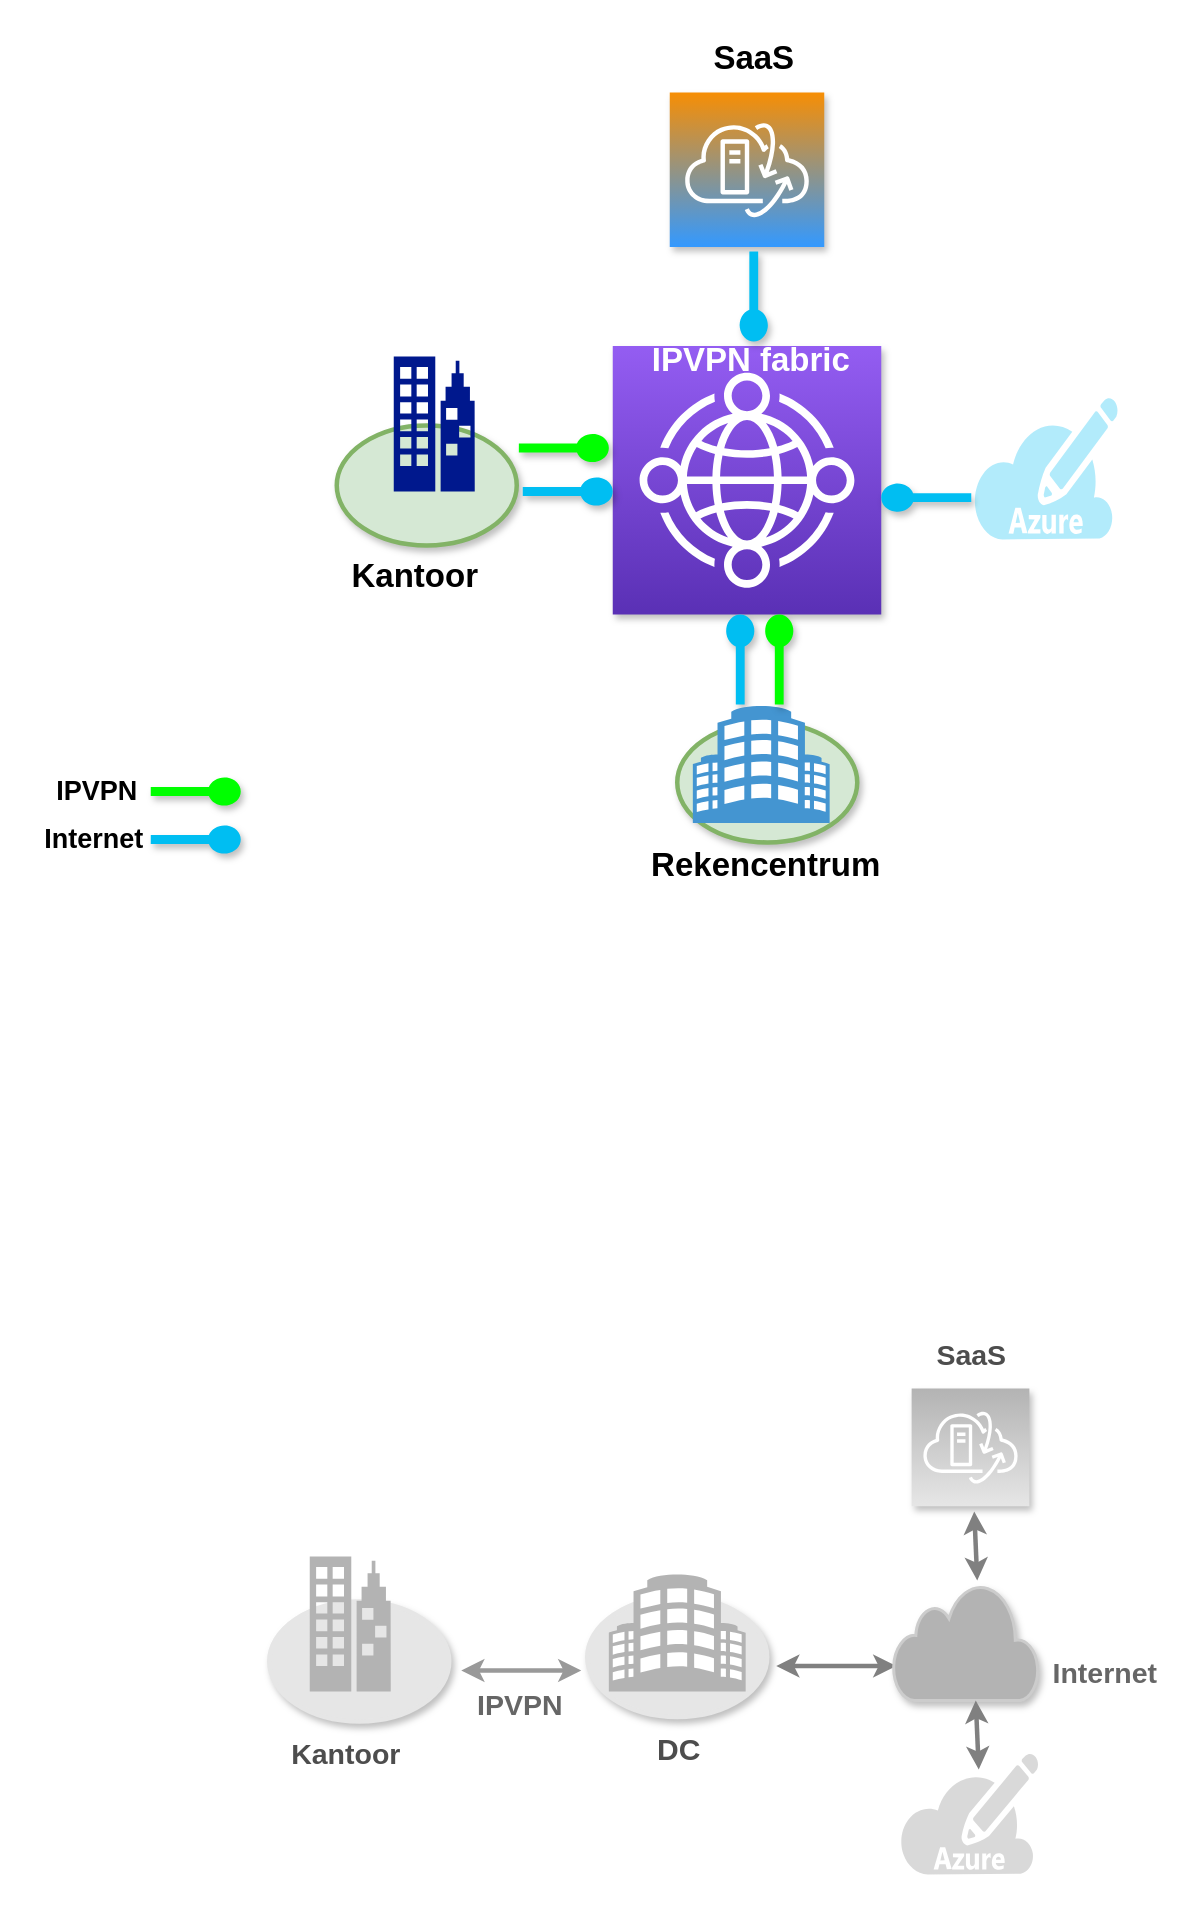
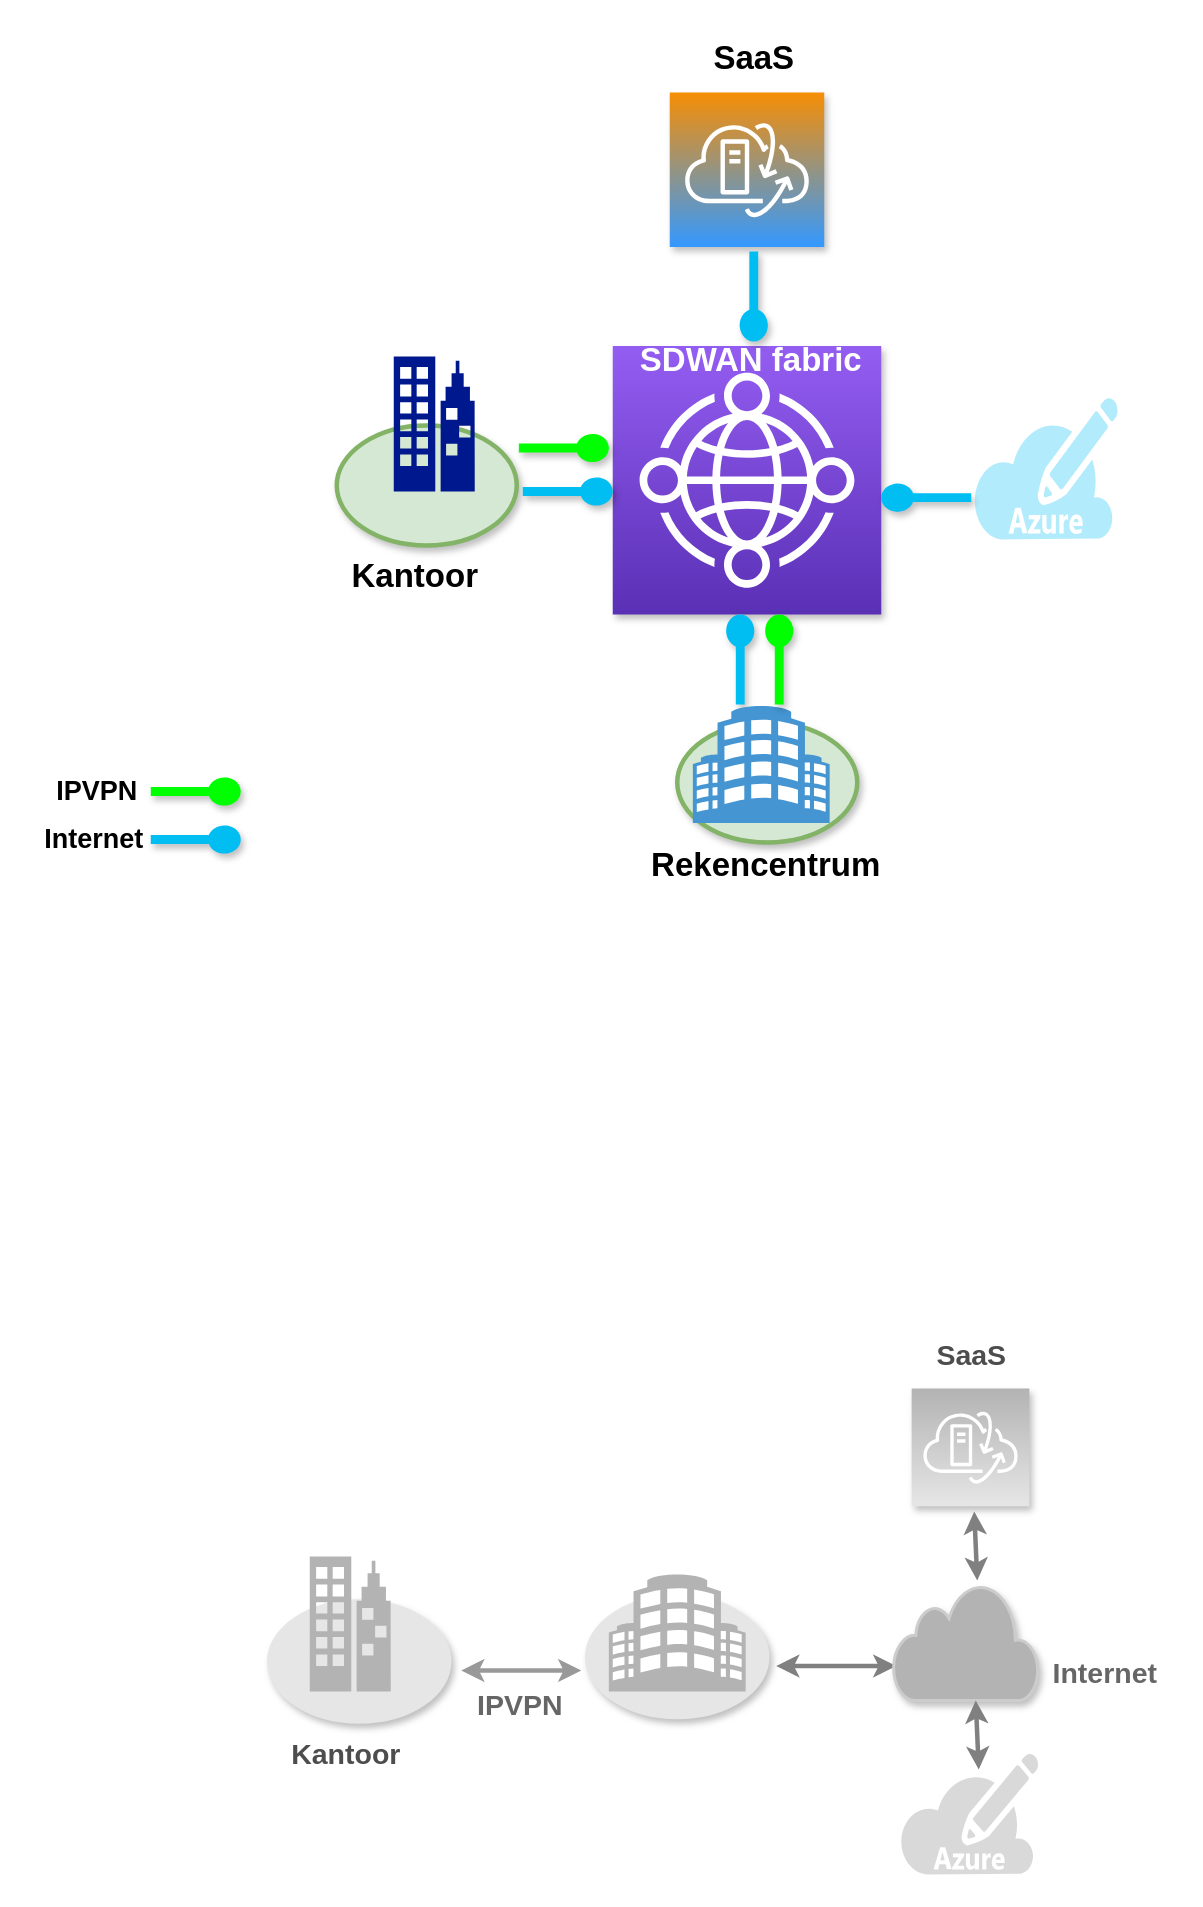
  <mxCell id="0" />
  <mxCell id="1" parent="0" />
  <mxCell id="2" value="" style="sketch=0;points=[[0,0,0],[0.25,0,0],[0.5,0,0],[0.75,0,0],[1,0,0],[0,1,0],[0.25,1,0],[0.5,1,0],[0.75,1,0],[1,1,0],[0,0.25,0],[0,0.5,0],[0,0.75,0],[1,0.25,0],[1,0.5,0],[1,0.75,0]];outlineConnect=0;fontColor=#232F3E;gradientColor=#945DF2;gradientDirection=north;fillColor=#5A30B5;strokeColor=#ffffff;dashed=0;verticalLabelPosition=bottom;verticalAlign=top;align=center;html=1;fontSize=12;fontStyle=0;aspect=fixed;shape=mxgraph.aws4.resourceIcon;resIcon=mxgraph.aws4.cloud_wan;shadow=1;strokeWidth=3;" parent="1" vertex="1"><mxGeometry x="408" y="230" width="179" height="179" as="geometry" /></mxCell>
  <mxCell id="3" value="" style="ellipse;whiteSpace=wrap;html=1;shadow=1;sketch=0;perimeterSpacing=4;strokeWidth=3;fillColor=#d5e8d4;strokeColor=#82b366;" parent="1" vertex="1"><mxGeometry x="224" y="283" width="120" height="80" as="geometry" /></mxCell>
  <mxCell id="4" value="" style="sketch=0;points=[[0,0,0],[0.25,0,0],[0.5,0,0],[0.75,0,0],[1,0,0],[0,1,0],[0.25,1,0],[0.5,1,0],[0.75,1,0],[1,1,0],[0,0.25,0],[0,0.5,0],[0,0.75,0],[1,0.25,0],[1,0.5,0],[1,0.75,0]];outlineConnect=0;fontColor=#232F3E;gradientColor=#F78E04;gradientDirection=north;fillColor=#3399FF;strokeColor=#ffffff;dashed=0;verticalLabelPosition=bottom;verticalAlign=top;align=center;html=1;fontSize=12;fontStyle=0;aspect=fixed;shape=mxgraph.aws4.resourceIcon;resIcon=mxgraph.aws4.vmware_cloud_on_aws;shadow=1;strokeWidth=3;" parent="1" vertex="1"><mxGeometry x="446" y="61" width="103" height="103" as="geometry" /></mxCell>
  <mxCell id="5" value="" style="verticalLabelPosition=bottom;html=1;verticalAlign=top;align=center;strokeColor=none;fillColor=#00BEF2;shape=mxgraph.azure.service_endpoint;shadow=1;sketch=0;strokeWidth=3;rotation=-90;" parent="1" vertex="1"><mxGeometry x="472" y="187" width="60" height="20" as="geometry" /></mxCell>
  <mxCell id="6" value="" style="verticalLabelPosition=bottom;html=1;verticalAlign=top;align=center;strokeColor=none;fillColor=#00BEF2;shape=mxgraph.azure.service_endpoint;shadow=1;sketch=0;strokeWidth=3;rotation=0;" parent="1" vertex="1"><mxGeometry x="587" y="321.11" width="60" height="20" as="geometry" /></mxCell>
  <mxCell id="7" value="" style="verticalLabelPosition=bottom;html=1;verticalAlign=top;align=center;strokeColor=none;fillColor=#00BEF2;shape=mxgraph.azure.service_endpoint;shadow=1;sketch=0;strokeWidth=3;rotation=-180;" parent="1" vertex="1"><mxGeometry x="348" y="317" width="60" height="20" as="geometry" /></mxCell>
  <mxCell id="8" value="" style="verticalLabelPosition=bottom;html=1;verticalAlign=top;align=center;strokeColor=none;fillColor=#00BEF2;shape=mxgraph.azure.service_endpoint;shadow=1;sketch=0;strokeWidth=3;rotation=90;" parent="1" vertex="1"><mxGeometry x="463" y="429" width="60" height="20" as="geometry" /></mxCell>
  <mxCell id="9" value="&lt;font style=&quot;font-size: 22px;&quot;&gt;&lt;b&gt;Kantoor&lt;/b&gt;&lt;/font&gt;" style="text;html=1;resizable=0;autosize=1;align=center;verticalAlign=middle;points=[];fillColor=none;strokeColor=none;rounded=0;shadow=1;sketch=0;strokeWidth=3;" parent="1" vertex="1"><mxGeometry x="225" y="365.23" width="102" height="38" as="geometry" /></mxCell>
  <mxCell id="10" value="&lt;font style=&quot;font-size: 22px;&quot;&gt;&lt;b&gt;SaaS&lt;/b&gt;&lt;/font&gt;" style="text;html=1;resizable=0;autosize=1;align=center;verticalAlign=middle;points=[];fillColor=none;strokeColor=none;rounded=0;shadow=1;sketch=0;strokeWidth=3;" parent="1" vertex="1"><mxGeometry x="466" y="20" width="72" height="38" as="geometry" /></mxCell>
  <mxCell id="11" value="&lt;font style=&quot;font-size: 22px;&quot;&gt;&lt;b&gt;Rekencentrum&lt;/b&gt;&lt;/font&gt;" style="text;html=1;resizable=0;autosize=1;align=center;verticalAlign=middle;points=[];fillColor=none;strokeColor=none;rounded=0;shadow=1;sketch=0;strokeWidth=3;" parent="1" vertex="1"><mxGeometry x="424" y="558" width="171" height="38" as="geometry" /></mxCell>
  <mxCell id="12" value="" style="group" parent="1" vertex="1" connectable="0"><mxGeometry x="451" y="470" width="120" height="91" as="geometry" /></mxCell>
  <mxCell id="13" value="" style="ellipse;whiteSpace=wrap;html=1;shadow=1;sketch=0;perimeterSpacing=4;strokeWidth=3;fillColor=#d5e8d4;strokeColor=#82b366;" parent="12" vertex="1"><mxGeometry y="11" width="120" height="80" as="geometry" /></mxCell>
  <mxCell id="14" value="" style="shadow=0;dashed=0;html=1;strokeColor=none;fillColor=#4495D1;labelPosition=center;verticalLabelPosition=bottom;verticalAlign=top;align=center;outlineConnect=0;shape=mxgraph.veeam.building;sketch=0;strokeWidth=3;" parent="12" vertex="1"><mxGeometry x="10.4" width="91.2" height="78" as="geometry" /></mxCell>
  <mxCell id="15" value="" style="ellipse;whiteSpace=wrap;html=1;shadow=1;sketch=0;perimeterSpacing=4;strokeWidth=3;fillColor=#E6E6E6;strokeColor=#E6E6E6;" parent="1" vertex="1"><mxGeometry x="391" y="1064" width="120" height="80" as="geometry" /></mxCell>
  <mxCell id="16" value="" style="shadow=0;dashed=0;html=1;strokeColor=none;fillColor=#B3B3B3;labelPosition=center;verticalLabelPosition=bottom;verticalAlign=top;align=center;outlineConnect=0;shape=mxgraph.veeam.building;sketch=0;strokeWidth=3;" parent="1" vertex="1"><mxGeometry x="405.4" y="1049" width="91.2" height="78" as="geometry" /></mxCell>
  <mxCell id="17" value="" style="ellipse;whiteSpace=wrap;html=1;shadow=1;sketch=0;perimeterSpacing=4;strokeWidth=3;fillColor=#E6E6E6;strokeColor=#E6E6E6;" parent="1" vertex="1"><mxGeometry x="179" y="1067" width="120" height="80" as="geometry" /></mxCell>
  <mxCell id="18" value="" style="sketch=0;aspect=fixed;pointerEvents=1;shadow=0;dashed=0;html=1;strokeColor=none;labelPosition=center;verticalLabelPosition=bottom;verticalAlign=top;align=center;fillColor=#00188D;shape=mxgraph.azure.enterprise;strokeWidth=3;" parent="1" vertex="1"><mxGeometry x="262" y="237" width="54" height="90" as="geometry" /></mxCell>
  <mxCell id="19" value="" style="sketch=0;aspect=fixed;pointerEvents=1;shadow=0;dashed=0;html=1;strokeColor=none;labelPosition=center;verticalLabelPosition=bottom;verticalAlign=top;align=center;fillColor=#B3B3B3;shape=mxgraph.azure.enterprise;strokeWidth=3;" parent="1" vertex="1"><mxGeometry x="206" y="1037" width="54" height="90" as="geometry" /></mxCell>
  <mxCell id="20" value="" style="endArrow=classic;startArrow=classic;html=1;rounded=0;fontSize=22;strokeWidth=3;entryX=-0.031;entryY=0.602;entryDx=0;entryDy=0;entryPerimeter=0;strokeColor=#999999;" parent="1" edge="1"><mxGeometry width="50" height="50" relative="1" as="geometry"><mxPoint x="307" y="1113" as="sourcePoint" /><mxPoint x="387.032" y="1112.976" as="targetPoint" /></mxGeometry></mxCell>
  <mxCell id="21" value="" style="endArrow=classic;startArrow=classic;html=1;rounded=0;fontSize=22;strokeWidth=3;entryX=-0.031;entryY=0.602;entryDx=0;entryDy=0;entryPerimeter=0;strokeColor=#808080;" parent="1" edge="1"><mxGeometry width="50" height="50" relative="1" as="geometry"><mxPoint x="517" y="1110.02" as="sourcePoint" /><mxPoint x="597.032" y="1109.996" as="targetPoint" /></mxGeometry></mxCell>
  <mxCell id="22" value="" style="html=1;verticalLabelPosition=bottom;align=center;labelBackgroundColor=#ffffff;verticalAlign=top;strokeWidth=2;strokeColor=#CCCCCC;shadow=1;dashed=0;shape=mxgraph.ios7.icons.cloud;sketch=0;fontSize=22;fillColor=#B3B3B3;" parent="1" vertex="1"><mxGeometry x="595" y="1055" width="97" height="78" as="geometry" /></mxCell>
  <mxCell id="23" value="" style="sketch=0;points=[[0,0,0],[0.25,0,0],[0.5,0,0],[0.75,0,0],[1,0,0],[0,1,0],[0.25,1,0],[0.5,1,0],[0.75,1,0],[1,1,0],[0,0.25,0],[0,0.5,0],[0,0.75,0],[1,0.25,0],[1,0.5,0],[1,0.75,0]];outlineConnect=0;fontColor=#232F3E;gradientColor=#B3B3B3;gradientDirection=north;fillColor=#E6E6E6;strokeColor=#ffffff;dashed=0;verticalLabelPosition=bottom;verticalAlign=top;align=center;html=1;fontSize=12;fontStyle=0;aspect=fixed;shape=mxgraph.aws4.resourceIcon;resIcon=mxgraph.aws4.vmware_cloud_on_aws;shadow=1;strokeWidth=3;" parent="1" vertex="1"><mxGeometry x="607.25" y="925" width="78.5" height="78.5" as="geometry" /></mxCell>
  <mxCell id="24" value="" style="endArrow=classic;startArrow=classic;html=1;rounded=0;fontSize=22;strokeWidth=3;strokeColor=#808080;" parent="1" edge="1"><mxGeometry width="50" height="50" relative="1" as="geometry"><mxPoint x="649" y="1007.02" as="sourcePoint" /><mxPoint x="651" y="1053" as="targetPoint" /></mxGeometry></mxCell>
  <mxCell id="25" value="" style="endArrow=classic;startArrow=classic;html=1;rounded=0;fontSize=22;strokeWidth=3;strokeColor=#808080;" parent="1" edge="1"><mxGeometry width="50" height="50" relative="1" as="geometry"><mxPoint x="650" y="1133" as="sourcePoint" /><mxPoint x="652" y="1178.98" as="targetPoint" /></mxGeometry></mxCell>
  <mxCell id="26" value="" style="verticalLabelPosition=bottom;html=1;verticalAlign=top;align=center;strokeColor=none;fillColor=#808080;shape=mxgraph.azure.azure_subscription;shadow=0;sketch=0;strokeWidth=3;fontSize=22;opacity=30;" parent="1" vertex="1"><mxGeometry x="599" y="1168" width="93" height="81" as="geometry" /></mxCell>
  <mxCell id="27" value="" style="verticalLabelPosition=bottom;html=1;verticalAlign=top;align=center;strokeColor=none;fillColor=#00BEF2;shape=mxgraph.azure.azure_subscription;shadow=0;sketch=0;strokeWidth=3;fontSize=22;opacity=30;" parent="1" vertex="1"><mxGeometry x="648" y="264" width="97" height="95" as="geometry" /></mxCell>
  <mxCell id="28" value="&lt;font color=&quot;#666666&quot; size=&quot;1&quot; style=&quot;&quot;&gt;&lt;b style=&quot;font-size: 19px;&quot;&gt;IPVPN&lt;/b&gt;&lt;/font&gt;" style="text;html=1;resizable=0;autosize=1;align=center;verticalAlign=middle;points=[];fillColor=none;strokeColor=none;rounded=0;shadow=1;sketch=0;strokeWidth=3;" parent="1" vertex="1"><mxGeometry x="308" y="1119" width="75" height="35" as="geometry" /></mxCell>
  <mxCell id="29" value="&lt;font color=&quot;#666666&quot; size=&quot;1&quot; style=&quot;&quot;&gt;&lt;b style=&quot;font-size: 19px;&quot;&gt;Internet&lt;/b&gt;&lt;/font&gt;" style="text;html=1;resizable=0;autosize=1;align=center;verticalAlign=middle;points=[];fillColor=none;strokeColor=none;rounded=0;shadow=1;sketch=0;strokeWidth=3;" parent="1" vertex="1"><mxGeometry x="692" y="1098" width="88" height="35" as="geometry" /></mxCell>
- <mxCell id="30" value="&lt;font style=&quot;font-size: 20px;&quot;&gt;&lt;b&gt;DC&lt;/b&gt;&lt;/font&gt;" style="text;html=1;resizable=0;autosize=1;align=center;verticalAlign=middle;points=[];fillColor=none;strokeColor=none;rounded=0;shadow=1;sketch=0;strokeWidth=3;fontColor=#4D4D4D;" vertex="1" parent="1"><mxGeometry x="428" y="1147" width="47" height="36" as="geometry" /></mxCell>
  <mxCell id="31" value="&lt;font size=&quot;1&quot;&gt;&lt;b&gt;&lt;font style=&quot;font-size: 19px;&quot; color=&quot;#4D4D4D&quot;&gt;Kantoor&lt;/font&gt;&lt;/b&gt;&lt;/font&gt;" style="text;html=1;resizable=0;autosize=1;align=center;verticalAlign=middle;points=[];fillColor=none;strokeColor=none;rounded=0;shadow=1;sketch=0;strokeWidth=3;fontColor=#4D4D4D;" vertex="1" parent="1"><mxGeometry x="184" y="1152" width="91" height="35" as="geometry" /></mxCell>
  <mxCell id="32" value="&lt;font size=&quot;1&quot; color=&quot;#4D4D4D&quot;&gt;&lt;b style=&quot;font-size: 19px;&quot;&gt;SaaS&lt;/b&gt;&lt;/font&gt;" style="text;html=1;resizable=0;autosize=1;align=center;verticalAlign=middle;points=[];fillColor=none;strokeColor=none;rounded=0;shadow=1;sketch=0;strokeWidth=3;fontColor=#4D4D4D;" vertex="1" parent="1"><mxGeometry x="615" y="886" width="64" height="35" as="geometry" /></mxCell>
- <mxCell id="33" value="&lt;font style=&quot;font-size: 22px;&quot;&gt;&lt;b&gt;IPVPN fabric&lt;br&gt;&lt;/b&gt;&lt;/font&gt;" style="text;html=1;resizable=0;autosize=1;align=center;verticalAlign=middle;points=[];fillColor=none;strokeColor=none;rounded=0;shadow=1;sketch=0;strokeWidth=3;fontColor=#FFFFFF;" vertex="1" parent="1"><mxGeometry x="417" y="221" width="166" height="38" as="geometry" /></mxCell>
+ <mxCell id="33" value="&lt;font style=&quot;font-size: 22px;&quot;&gt;&lt;b&gt;SDWAN fabric&lt;br&gt;&lt;/b&gt;&lt;/font&gt;" style="text;html=1;resizable=0;autosize=1;align=center;verticalAlign=middle;points=[];fillColor=none;strokeColor=none;rounded=0;shadow=1;sketch=0;strokeWidth=3;fontColor=#FFFFFF;" vertex="1" parent="1"><mxGeometry x="417" y="221" width="166" height="38" as="geometry" /></mxCell>
  <mxCell id="34" value="" style="verticalLabelPosition=bottom;html=1;verticalAlign=top;align=center;strokeColor=none;fillColor=#00FF00;shape=mxgraph.azure.service_endpoint;shadow=1;sketch=0;strokeWidth=3;rotation=-180;" vertex="1" parent="1"><mxGeometry x="345.4" y="288" width="60" height="20" as="geometry" /></mxCell>
  <mxCell id="35" value="" style="verticalLabelPosition=bottom;html=1;verticalAlign=top;align=center;strokeColor=none;fillColor=#00FF00;shape=mxgraph.azure.service_endpoint;shadow=1;sketch=0;strokeWidth=3;rotation=90;" vertex="1" parent="1"><mxGeometry x="489" y="429" width="60" height="20" as="geometry" /></mxCell>
  <mxCell id="36" value="" style="verticalLabelPosition=bottom;html=1;verticalAlign=top;align=center;strokeColor=none;fillColor=#00BEF2;shape=mxgraph.azure.service_endpoint;shadow=1;sketch=0;strokeWidth=3;rotation=-180;" vertex="1" parent="1"><mxGeometry x="100" y="549" width="60" height="20" as="geometry" /></mxCell>
  <mxCell id="37" value="" style="verticalLabelPosition=bottom;html=1;verticalAlign=top;align=center;strokeColor=none;fillColor=#00FF00;shape=mxgraph.azure.service_endpoint;shadow=1;sketch=0;strokeWidth=3;rotation=-180;" vertex="1" parent="1"><mxGeometry x="100" y="517" width="60" height="20" as="geometry" /></mxCell>
  <mxCell id="38" value="&lt;font size=&quot;1&quot;&gt;&lt;b style=&quot;font-size: 18px;&quot;&gt;IPVPN&lt;/b&gt;&lt;/font&gt;" style="text;html=1;resizable=0;autosize=1;align=center;verticalAlign=middle;points=[];fillColor=none;strokeColor=none;rounded=0;shadow=1;sketch=0;strokeWidth=3;" vertex="1" parent="1"><mxGeometry x="28" y="510" width="72" height="34" as="geometry" /></mxCell>
  <mxCell id="39" value="&lt;font size=&quot;1&quot;&gt;&lt;b style=&quot;font-size: 18px;&quot;&gt;Internet&lt;/b&gt;&lt;/font&gt;" style="text;html=1;resizable=0;autosize=1;align=center;verticalAlign=middle;points=[];fillColor=none;strokeColor=none;rounded=0;shadow=1;sketch=0;strokeWidth=3;" vertex="1" parent="1"><mxGeometry x="20" y="542" width="84" height="34" as="geometry" /></mxCell>
